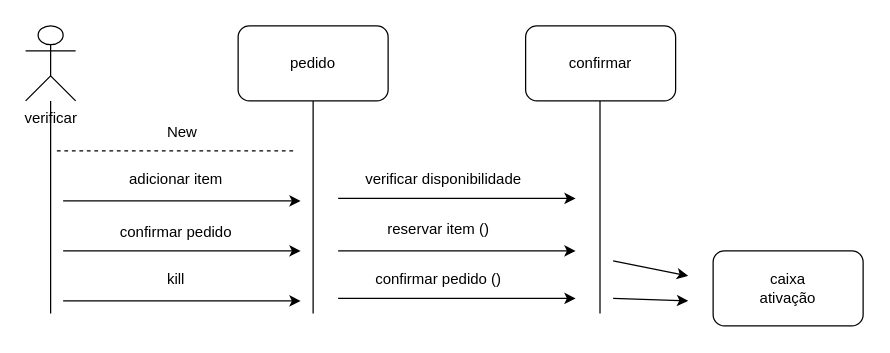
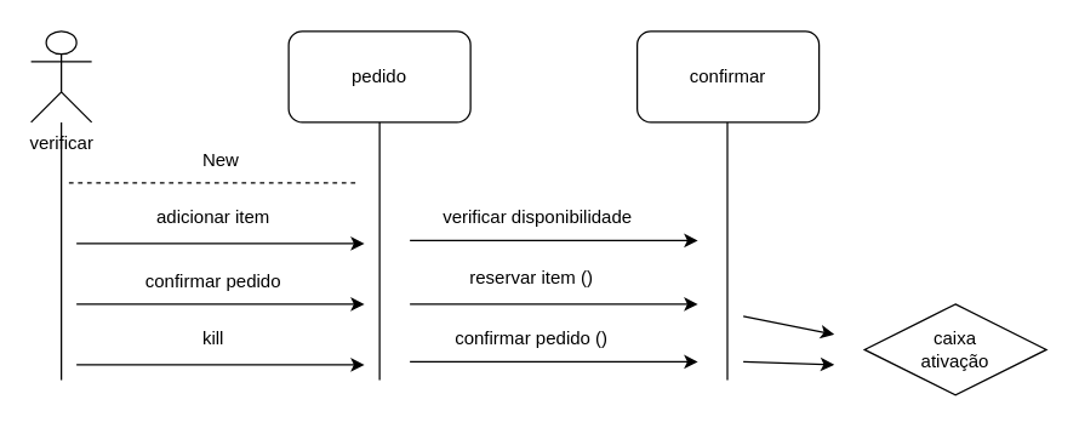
  <mxCell id="0" />
  <mxCell id="1" parent="0" />
  <mxCell id="2" value="verificar" style="shape=umlActor;verticalLabelPosition=bottom;verticalAlign=top;html=1;outlineConnect=0;" vertex="1" parent="1"><mxGeometry x="20" y="20" width="40" height="60" as="geometry" /></mxCell>
  <mxCell id="3" value="pedido" style="rounded=1;whiteSpace=wrap;html=1;" vertex="1" parent="1"><mxGeometry x="190" y="20" width="120" height="60" as="geometry" /></mxCell>
  <mxCell id="4" value="" style="endArrow=none;html=1;rounded=0;" edge="1" parent="1" target="2"><mxGeometry width="50" height="50" relative="1" as="geometry"><mxPoint x="40" y="250" as="sourcePoint" /><mxPoint x="50" y="130" as="targetPoint" /><Array as="points"><mxPoint x="40" y="160" /></Array></mxGeometry></mxCell>
  <mxCell id="5" value="" style="endArrow=none;html=1;rounded=0;entryX=0.5;entryY=1;entryDx=0;entryDy=0;" edge="1" parent="1" target="3"><mxGeometry width="50" height="50" relative="1" as="geometry"><mxPoint x="250" y="250" as="sourcePoint" /><mxPoint x="380" y="160" as="targetPoint" /></mxGeometry></mxCell>
  <mxCell id="6" value="New" style="text;html=1;align=center;verticalAlign=middle;resizable=0;points=[];autosize=1;strokeColor=none;fillColor=none;" vertex="1" parent="1"><mxGeometry x="120" y="90" width="50" height="30" as="geometry" /></mxCell>
  <mxCell id="7" value="" style="endArrow=classic;html=1;rounded=0;" edge="1" parent="1"><mxGeometry width="50" height="50" relative="1" as="geometry"><mxPoint x="50" y="160" as="sourcePoint" /><mxPoint x="240" y="160" as="targetPoint" /></mxGeometry></mxCell>
  <mxCell id="8" value="adicionar item" style="text;html=1;align=center;verticalAlign=middle;resizable=0;points=[];autosize=1;strokeColor=none;fillColor=none;" vertex="1" parent="1"><mxGeometry x="90" y="128" width="100" height="30" as="geometry" /></mxCell>
  <mxCell id="9" value="" style="endArrow=classic;html=1;rounded=0;" edge="1" parent="1"><mxGeometry width="50" height="50" relative="1" as="geometry"><mxPoint x="50" y="200" as="sourcePoint" /><mxPoint x="240" y="200" as="targetPoint" /></mxGeometry></mxCell>
  <mxCell id="10" value="" style="endArrow=classic;html=1;rounded=0;" edge="1" parent="1"><mxGeometry width="50" height="50" relative="1" as="geometry"><mxPoint x="50" y="240" as="sourcePoint" /><mxPoint x="240" y="240" as="targetPoint" /></mxGeometry></mxCell>
  <mxCell id="11" value="confirmar pedido" style="text;html=1;align=center;verticalAlign=middle;resizable=0;points=[];autosize=1;strokeColor=none;fillColor=none;" vertex="1" parent="1"><mxGeometry x="85" y="170" width="110" height="30" as="geometry" /></mxCell>
  <mxCell id="12" value="kill" style="text;html=1;align=center;verticalAlign=middle;resizable=0;points=[];autosize=1;strokeColor=none;fillColor=none;" vertex="1" parent="1"><mxGeometry x="120" y="208" width="40" height="30" as="geometry" /></mxCell>
  <mxCell id="13" value="" style="endArrow=classic;html=1;rounded=0;" edge="1" parent="1"><mxGeometry width="50" height="50" relative="1" as="geometry"><mxPoint x="270" y="158" as="sourcePoint" /><mxPoint x="460" y="158" as="targetPoint" /></mxGeometry></mxCell>
  <mxCell id="14" value="" style="endArrow=classic;html=1;rounded=0;" edge="1" parent="1"><mxGeometry width="50" height="50" relative="1" as="geometry"><mxPoint x="270" y="200" as="sourcePoint" /><mxPoint x="460" y="200" as="targetPoint" /></mxGeometry></mxCell>
  <mxCell id="15" value="" style="endArrow=classic;html=1;rounded=0;" edge="1" parent="1"><mxGeometry width="50" height="50" relative="1" as="geometry"><mxPoint x="270" y="238" as="sourcePoint" /><mxPoint x="460" y="238" as="targetPoint" /></mxGeometry></mxCell>
  <mxCell id="16" value="verificar disponibilidade" style="text;html=1;align=center;verticalAlign=middle;resizable=0;points=[];autosize=1;strokeColor=none;fillColor=none;" vertex="1" parent="1"><mxGeometry x="279" y="128" width="150" height="30" as="geometry" /></mxCell>
  <mxCell id="17" value="reservar item ()" style="text;html=1;align=center;verticalAlign=middle;resizable=0;points=[];autosize=1;strokeColor=none;fillColor=none;" vertex="1" parent="1"><mxGeometry x="300" y="168" width="100" height="30" as="geometry" /></mxCell>
  <mxCell id="18" value="confirmar pedido ()" style="text;html=1;align=center;verticalAlign=middle;resizable=0;points=[];autosize=1;strokeColor=none;fillColor=none;" vertex="1" parent="1"><mxGeometry x="290" y="208" width="120" height="30" as="geometry" /></mxCell>
  <mxCell id="19" value="confirmar" style="rounded=1;whiteSpace=wrap;html=1;" vertex="1" parent="1"><mxGeometry x="420" y="20" width="120" height="60" as="geometry" /></mxCell>
  <mxCell id="20" value="" style="endArrow=none;html=1;rounded=0;entryX=0.5;entryY=1;entryDx=0;entryDy=0;" edge="1" parent="1"><mxGeometry width="50" height="50" relative="1" as="geometry"><mxPoint x="479.5" y="250" as="sourcePoint" /><mxPoint x="479.5" y="80" as="targetPoint" /></mxGeometry></mxCell>
  <mxCell id="21" value="" style="endArrow=none;dashed=1;html=1;rounded=0;" edge="1" parent="1"><mxGeometry width="50" height="50" relative="1" as="geometry"><mxPoint x="45" y="120" as="sourcePoint" /><mxPoint x="235" y="120" as="targetPoint" /></mxGeometry></mxCell>
  <mxCell id="22" value="" style="endArrow=classic;html=1;rounded=0;" edge="1" parent="1"><mxGeometry width="50" height="50" relative="1" as="geometry"><mxPoint x="490" y="208" as="sourcePoint" /><mxPoint x="550" y="220" as="targetPoint" /></mxGeometry></mxCell>
  <mxCell id="23" value="" style="endArrow=classic;html=1;rounded=0;" edge="1" parent="1"><mxGeometry width="50" height="50" relative="1" as="geometry"><mxPoint x="490" y="238" as="sourcePoint" /><mxPoint x="550" y="240" as="targetPoint" /></mxGeometry></mxCell>
- <mxCell id="24" value="caixa&lt;div&gt;ativação&lt;/div&gt;" style="rounded=1;whiteSpace=wrap;html=1;" vertex="1" parent="1"><mxGeometry x="570" y="200" width="120" height="60" as="geometry" /></mxCell>
+ <mxCell id="24" value="caixa&lt;div&gt;ativação&lt;/div&gt;" style="rhombus;whiteSpace=wrap;html=1;" vertex="1" parent="1"><mxGeometry x="570" y="200" width="120" height="60" as="geometry" /></mxCell>
